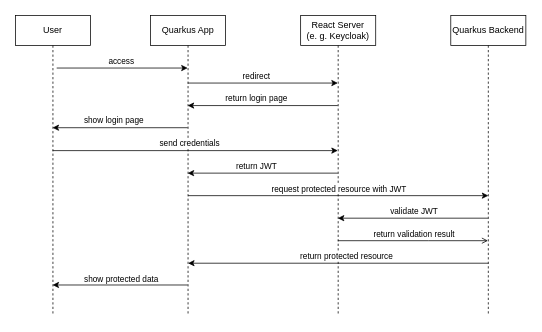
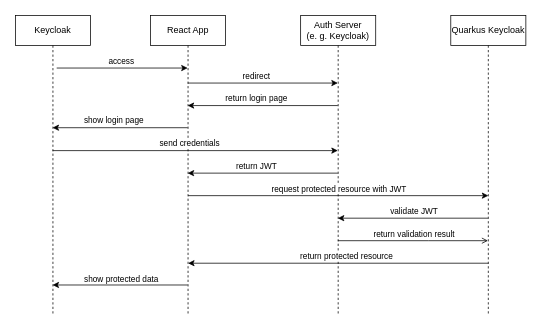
  <mxCell id="0" />
  <mxCell id="1" parent="0" />
- <mxCell id="2" value="User" style="shape=umlLifeline;perimeter=lifelinePerimeter;whiteSpace=wrap;html=1;container=0;dropTarget=0;collapsible=0;recursiveResize=0;outlineConnect=0;portConstraint=eastwest;newEdgeStyle={&quot;edgeStyle&quot;:&quot;elbowEdgeStyle&quot;,&quot;elbow&quot;:&quot;vertical&quot;,&quot;curved&quot;:0,&quot;rounded&quot;:0};" parent="1" vertex="1"><mxGeometry x="20" y="20" width="100" height="400" as="geometry" /></mxCell>
- <mxCell id="3" value="Quarkus App" style="shape=umlLifeline;perimeter=lifelinePerimeter;whiteSpace=wrap;html=1;container=0;dropTarget=0;collapsible=0;recursiveResize=0;outlineConnect=0;portConstraint=eastwest;newEdgeStyle={&quot;edgeStyle&quot;:&quot;elbowEdgeStyle&quot;,&quot;elbow&quot;:&quot;vertical&quot;,&quot;curved&quot;:0,&quot;rounded&quot;:0};" parent="1" vertex="1"><mxGeometry x="200" y="20" width="100" height="400" as="geometry" /></mxCell>
- <mxCell id="4" value="React Server&lt;div&gt;(e. g. Keycloak)&lt;/div&gt;" style="shape=umlLifeline;perimeter=lifelinePerimeter;whiteSpace=wrap;html=1;container=0;dropTarget=0;collapsible=0;recursiveResize=0;outlineConnect=0;portConstraint=eastwest;newEdgeStyle={&quot;edgeStyle&quot;:&quot;elbowEdgeStyle&quot;,&quot;elbow&quot;:&quot;vertical&quot;,&quot;curved&quot;:0,&quot;rounded&quot;:0};" parent="1" vertex="1"><mxGeometry x="400" y="20" width="100" height="400" as="geometry" /></mxCell>
- <mxCell id="5" value="Quarkus Backend" style="shape=umlLifeline;perimeter=lifelinePerimeter;whiteSpace=wrap;html=1;container=0;dropTarget=0;collapsible=0;recursiveResize=0;outlineConnect=0;portConstraint=eastwest;newEdgeStyle={&quot;edgeStyle&quot;:&quot;elbowEdgeStyle&quot;,&quot;elbow&quot;:&quot;vertical&quot;,&quot;curved&quot;:0,&quot;rounded&quot;:0};" parent="1" vertex="1"><mxGeometry x="600" y="20" width="100" height="400" as="geometry" /></mxCell>
+ <mxCell id="2" value="Keycloak" style="shape=umlLifeline;perimeter=lifelinePerimeter;whiteSpace=wrap;html=1;container=0;dropTarget=0;collapsible=0;recursiveResize=0;outlineConnect=0;portConstraint=eastwest;newEdgeStyle={&quot;edgeStyle&quot;:&quot;elbowEdgeStyle&quot;,&quot;elbow&quot;:&quot;vertical&quot;,&quot;curved&quot;:0,&quot;rounded&quot;:0};" parent="1" vertex="1"><mxGeometry x="20" y="20" width="100" height="400" as="geometry" /></mxCell>
+ <mxCell id="3" value="React App" style="shape=umlLifeline;perimeter=lifelinePerimeter;whiteSpace=wrap;html=1;container=0;dropTarget=0;collapsible=0;recursiveResize=0;outlineConnect=0;portConstraint=eastwest;newEdgeStyle={&quot;edgeStyle&quot;:&quot;elbowEdgeStyle&quot;,&quot;elbow&quot;:&quot;vertical&quot;,&quot;curved&quot;:0,&quot;rounded&quot;:0};" parent="1" vertex="1"><mxGeometry x="200" y="20" width="100" height="400" as="geometry" /></mxCell>
+ <mxCell id="4" value="Auth Server&lt;div&gt;(e. g. Keycloak)&lt;/div&gt;" style="shape=umlLifeline;perimeter=lifelinePerimeter;whiteSpace=wrap;html=1;container=0;dropTarget=0;collapsible=0;recursiveResize=0;outlineConnect=0;portConstraint=eastwest;newEdgeStyle={&quot;edgeStyle&quot;:&quot;elbowEdgeStyle&quot;,&quot;elbow&quot;:&quot;vertical&quot;,&quot;curved&quot;:0,&quot;rounded&quot;:0};" parent="1" vertex="1"><mxGeometry x="400" y="20" width="100" height="400" as="geometry" /></mxCell>
+ <mxCell id="5" value="Quarkus Keycloak" style="shape=umlLifeline;perimeter=lifelinePerimeter;whiteSpace=wrap;html=1;container=0;dropTarget=0;collapsible=0;recursiveResize=0;outlineConnect=0;portConstraint=eastwest;newEdgeStyle={&quot;edgeStyle&quot;:&quot;elbowEdgeStyle&quot;,&quot;elbow&quot;:&quot;vertical&quot;,&quot;curved&quot;:0,&quot;rounded&quot;:0};" parent="1" vertex="1"><mxGeometry x="600" y="20" width="100" height="400" as="geometry" /></mxCell>
  <mxCell id="6" value="" style="endArrow=classic;html=1;rounded=0;exitX=1;exitY=0;exitDx=0;exitDy=0;" parent="1" target="3" edge="1"><mxGeometry width="50" height="50" relative="1" as="geometry"><mxPoint x="75" y="90" as="sourcePoint" /><mxPoint x="180" y="90" as="targetPoint" /></mxGeometry></mxCell>
  <mxCell id="7" value="access" style="edgeLabel;html=1;align=center;verticalAlign=middle;resizable=0;points=[];" parent="6" vertex="1" connectable="0"><mxGeometry x="0.238" y="-1" relative="1" as="geometry"><mxPoint x="-23" y="-11" as="offset" /></mxGeometry></mxCell>
  <mxCell id="8" value="" style="endArrow=classic;html=1;rounded=0;" parent="1" edge="1"><mxGeometry width="50" height="50" relative="1" as="geometry"><mxPoint x="249.5" y="110" as="sourcePoint" /><mxPoint x="449.5" y="110" as="targetPoint" /></mxGeometry></mxCell>
  <mxCell id="9" value="redirect" style="edgeLabel;html=1;align=center;verticalAlign=middle;resizable=0;points=[];" parent="8" vertex="1" connectable="0"><mxGeometry x="0.555" y="3" relative="1" as="geometry"><mxPoint x="-65" y="-7" as="offset" /></mxGeometry></mxCell>
  <mxCell id="10" value="" style="endArrow=classic;html=1;rounded=0;" parent="1" edge="1"><mxGeometry width="50" height="50" relative="1" as="geometry"><mxPoint x="449.5" y="140" as="sourcePoint" /><mxPoint x="249.5" y="140" as="targetPoint" /></mxGeometry></mxCell>
  <mxCell id="11" value="return login page" style="edgeLabel;html=1;align=center;verticalAlign=middle;resizable=0;points=[];" parent="10" vertex="1" connectable="0"><mxGeometry x="-0.435" relative="1" as="geometry"><mxPoint x="-53" y="-10" as="offset" /></mxGeometry></mxCell>
  <mxCell id="12" value="" style="endArrow=classic;html=1;rounded=0;" parent="1" edge="1"><mxGeometry width="50" height="50" relative="1" as="geometry"><mxPoint x="249.5" y="169.5" as="sourcePoint" /><mxPoint x="69.5" y="169.5" as="targetPoint" /></mxGeometry></mxCell>
  <mxCell id="13" value="show login page" style="edgeLabel;html=1;align=center;verticalAlign=middle;resizable=0;points=[];" parent="12" vertex="1" connectable="0"><mxGeometry x="0.306" y="-1" relative="1" as="geometry"><mxPoint x="19" y="-9" as="offset" /></mxGeometry></mxCell>
  <mxCell id="14" value="" style="endArrow=classic;html=1;rounded=0;" parent="1" edge="1"><mxGeometry width="50" height="50" relative="1" as="geometry"><mxPoint x="69.5" y="200" as="sourcePoint" /><mxPoint x="449.5" y="200" as="targetPoint" /></mxGeometry></mxCell>
  <mxCell id="15" value="send credentials" style="edgeLabel;html=1;align=center;verticalAlign=middle;resizable=0;points=[];" parent="14" vertex="1" connectable="0"><mxGeometry x="-0.313" y="-2" relative="1" as="geometry"><mxPoint x="51" y="-12" as="offset" /></mxGeometry></mxCell>
  <mxCell id="16" value="" style="endArrow=classic;html=1;rounded=0;" parent="1" edge="1"><mxGeometry width="50" height="50" relative="1" as="geometry"><mxPoint x="449.5" y="230" as="sourcePoint" /><mxPoint x="249.5" y="230" as="targetPoint" /></mxGeometry></mxCell>
  <mxCell id="17" value="return JWT" style="edgeLabel;html=1;align=center;verticalAlign=middle;resizable=0;points=[];" parent="16" vertex="1" connectable="0"><mxGeometry x="-0.125" y="2" relative="1" as="geometry"><mxPoint x="-21" y="-12" as="offset" /></mxGeometry></mxCell>
  <mxCell id="18" value="" style="endArrow=classic;html=1;rounded=0;" parent="1" edge="1"><mxGeometry width="50" height="50" relative="1" as="geometry"><mxPoint x="250" y="260" as="sourcePoint" /><mxPoint x="650" y="260" as="targetPoint" /></mxGeometry></mxCell>
  <mxCell id="19" value="request protected resource with JWT" style="edgeLabel;html=1;align=center;verticalAlign=middle;resizable=0;points=[];" parent="18" vertex="1" connectable="0"><mxGeometry x="-0.42" y="2" relative="1" as="geometry"><mxPoint x="84" y="-8" as="offset" /></mxGeometry></mxCell>
  <mxCell id="20" value="" style="endArrow=classic;html=1;rounded=0;" parent="1" edge="1"><mxGeometry width="50" height="50" relative="1" as="geometry"><mxPoint x="649.5" y="290" as="sourcePoint" /><mxPoint x="449.5" y="290" as="targetPoint" /></mxGeometry></mxCell>
  <mxCell id="21" value="validate JWT" style="edgeLabel;html=1;align=center;verticalAlign=middle;resizable=0;points=[];" parent="20" vertex="1" connectable="0"><mxGeometry x="-0.425" relative="1" as="geometry"><mxPoint x="-42" y="-10" as="offset" /></mxGeometry></mxCell>
  <mxCell id="22" value="" style="endArrow=open;html=1;rounded=0;" parent="1" source="4" target="5" edge="1"><mxGeometry width="50" height="50" relative="1" as="geometry"><mxPoint x="480" y="380" as="sourcePoint" /><mxPoint x="530" y="330" as="targetPoint" /><Array as="points"><mxPoint x="570" y="320" /></Array></mxGeometry></mxCell>
  <mxCell id="23" value="return validation result" style="edgeLabel;html=1;align=center;verticalAlign=middle;resizable=0;points=[];" parent="22" vertex="1" connectable="0"><mxGeometry x="0.085" relative="1" as="geometry"><mxPoint x="-8" y="-10" as="offset" /></mxGeometry></mxCell>
  <mxCell id="24" value="" style="endArrow=classic;html=1;rounded=0;" parent="1" edge="1"><mxGeometry width="50" height="50" relative="1" as="geometry"><mxPoint x="650" y="350" as="sourcePoint" /><mxPoint x="250" y="350" as="targetPoint" /></mxGeometry></mxCell>
  <mxCell id="25" value="return protected resource" style="edgeLabel;html=1;align=center;verticalAlign=middle;resizable=0;points=[];" parent="24" vertex="1" connectable="0"><mxGeometry x="-0.32" y="2" relative="1" as="geometry"><mxPoint x="-54" y="-12" as="offset" /></mxGeometry></mxCell>
  <mxCell id="26" value="" style="endArrow=classic;html=1;rounded=0;" parent="1" edge="1"><mxGeometry width="50" height="50" relative="1" as="geometry"><mxPoint x="249.5" y="379" as="sourcePoint" /><mxPoint x="69.5" y="379" as="targetPoint" /></mxGeometry></mxCell>
  <mxCell id="27" value="show protected data" style="edgeLabel;html=1;align=center;verticalAlign=middle;resizable=0;points=[];" parent="26" vertex="1" connectable="0"><mxGeometry x="0.55" relative="1" as="geometry"><mxPoint x="51" y="-9" as="offset" /></mxGeometry></mxCell>
